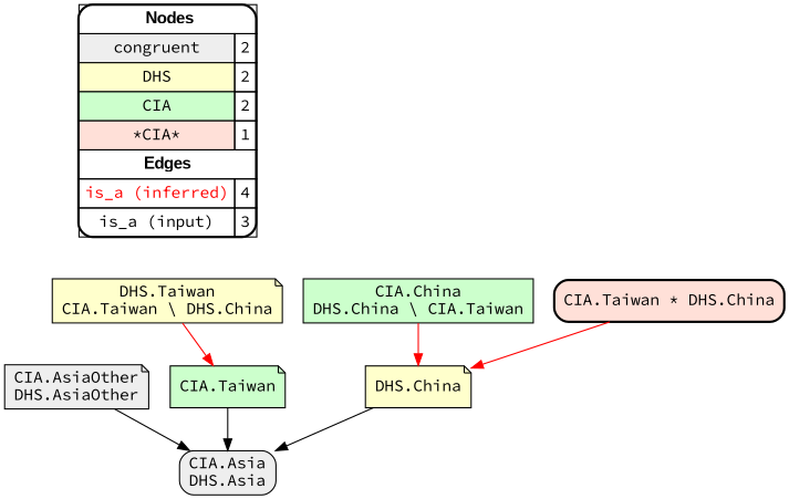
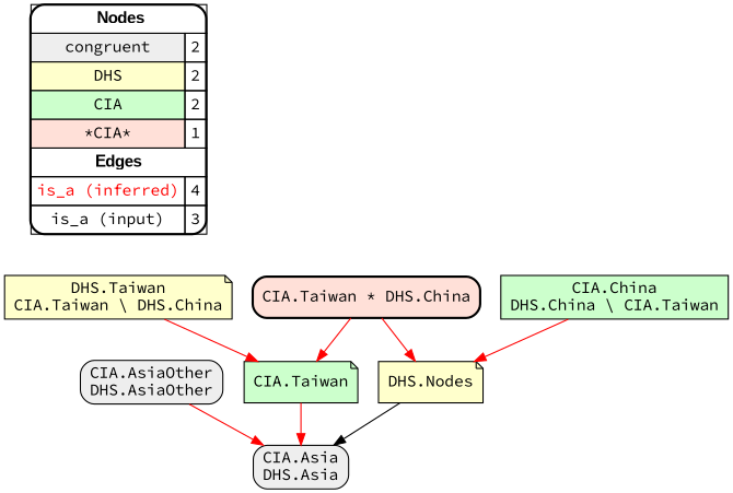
  digraph {
    fontname="Source Code Pro"
    rankdir=TB
    node [fillcolor="#EEEEEE" fontname="Source Code Pro" shape=box style=filled]
    edge [arrowhead=normal color="#FF0000" constraint=true fontname="Source Code Pro" penwidth=1 style=solid]
    n1 [fillcolor=white label=<   <TABLE BORDER="0" CELLBORDER="1" CELLSPACING="0" CELLPADDING="4">  <TR> <TD COLSPAN="2"><font face="Arial Black"> Nodes</font></TD> </TR>  <TR>   <TD bgcolor="#EEEEEE" fontname="helvetica">congruent</TD>   <TD>2</TD>   </TR>  <TR>   <TD bgcolor="#FFFFCC" fontname="helvetica">DHS</TD>   <TD>2</TD>   </TR>  <TR>   <TD bgcolor="#CCFFCC" fontname="helvetica">CIA</TD>   <TD>2</TD>   </TR>  <TR>   <TD bgcolor="#FFE0D8" fontname="helvetica">*CIA*</TD>   <TD>1</TD>   </TR>  <TR> <TD COLSPAN="2"><font face = "Arial Black"> Edges </font></TD> </TR>  <TR>   <TD><font color ="#FF0000">is_a (inferred)</font></TD><TD>4</TD> </TR> <TR>   <TD><font color ="#000000">is_a (input)</font></TD><TD>3</TD> </TR> </TABLE>   > margin=0 style="filled,rounded,bold"]
-   "CIA.AsiaOther\nDHS.AsiaOther" [shape=note style="filled,rounded"]
+   "CIA.AsiaOther\nDHS.AsiaOther" [style="filled,rounded"]
    "CIA.Asia\nDHS.Asia" [style="filled,rounded"]
    "DHS.Taiwan\nCIA.Taiwan \\ DHS.China" [fillcolor="#FFFFCC" shape=note]
    "CIA.Taiwan" [fillcolor="#CCFFCC" shape=note]
-   "DHS.China" [fillcolor="#FFFFCC" shape=note]
+   "DHS.China" [fillcolor="#FFFFCC" shape=note label="DHS.Nodes"]
    "CIA.China\nDHS.China \\ CIA.Taiwan" [fillcolor="#CCFFCC"]
    "CIA.Taiwan * DHS.China" [fillcolor="#FFE0D8" style="filled,rounded,bold"]
    subgraph sub_1 {
      rank=source
      n1
    }
-   "CIA.AsiaOther\nDHS.AsiaOther" -> "CIA.Asia\nDHS.Asia" [color="#000000"]
+   "CIA.AsiaOther\nDHS.AsiaOther" -> "CIA.Asia\nDHS.Asia"
    "DHS.Taiwan\nCIA.Taiwan \\ DHS.China" -> "CIA.Taiwan"
-   "CIA.Taiwan" -> "CIA.Asia\nDHS.Asia" [color="#000000"]
+   "CIA.Taiwan" -> "CIA.Asia\nDHS.Asia"
    "DHS.China" -> "CIA.Asia\nDHS.Asia" [color="#000000"]
    "CIA.China\nDHS.China \\ CIA.Taiwan" -> "DHS.China"
+   "CIA.Taiwan * DHS.China" -> "CIA.Taiwan"
    "CIA.Taiwan * DHS.China" -> "DHS.China"
  }
